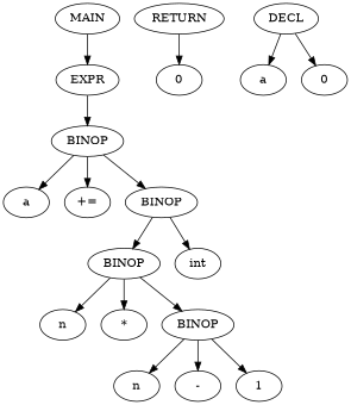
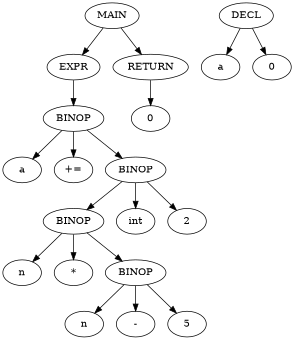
  digraph {
    n1 [label=MAIN]
    n2 [label=EXPR]
    n3 [label=RETURN]
    n4 [label=DECL]
    n5 [label=a]
    n6 [label=0]
    n7 [label=BINOP]
    n8 [label=0]
    n9 [label=a]
    n10 [label="+="]
    n11 [label=BINOP]
    n12 [label=BINOP]
    n13 [label=int]
+   2
    n15 [label=n]
    n16 [label="*"]
    n17 [label=BINOP]
    n18 [label=n]
    n19 [label="-"]
-   1
+   1 [label=5]
    n1 -> n2
+   n1 -> n3
    n2 -> n7
    n3 -> n8
    n4 -> n5
    n4 -> n6
    n7 -> n9
    n7 -> n10
    n7 -> n11
    n11 -> n12
    n11 -> n13
+   n11 -> 2
    n12 -> n15
    n12 -> n16
    n12 -> n17
    n17 -> n18
    n17 -> n19
    n17 -> 1
  }
